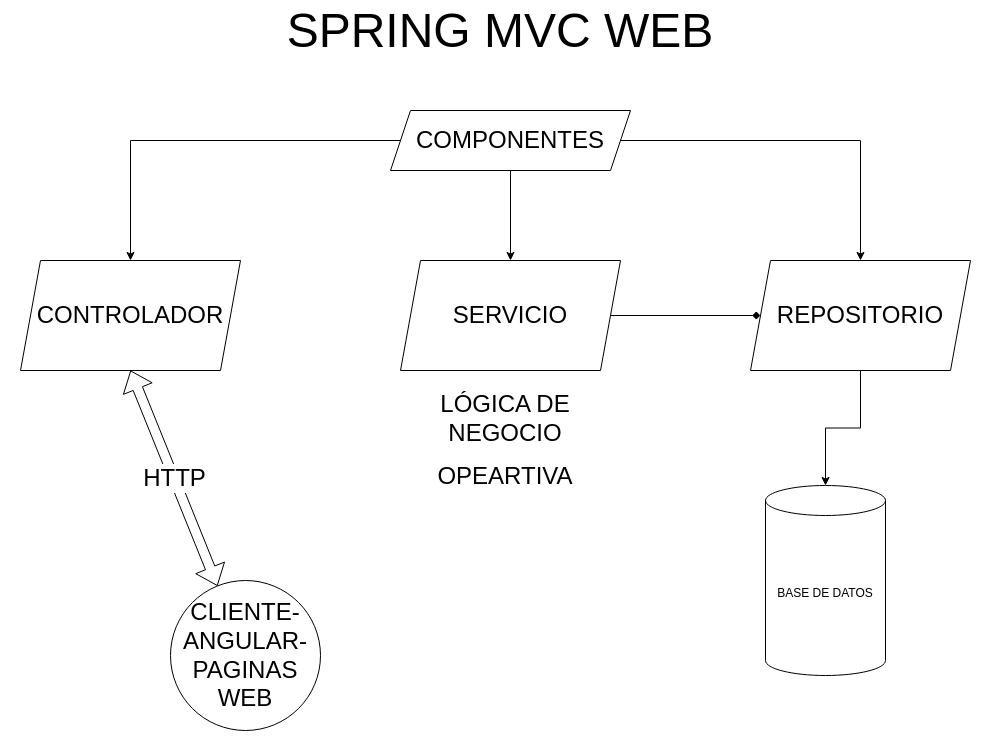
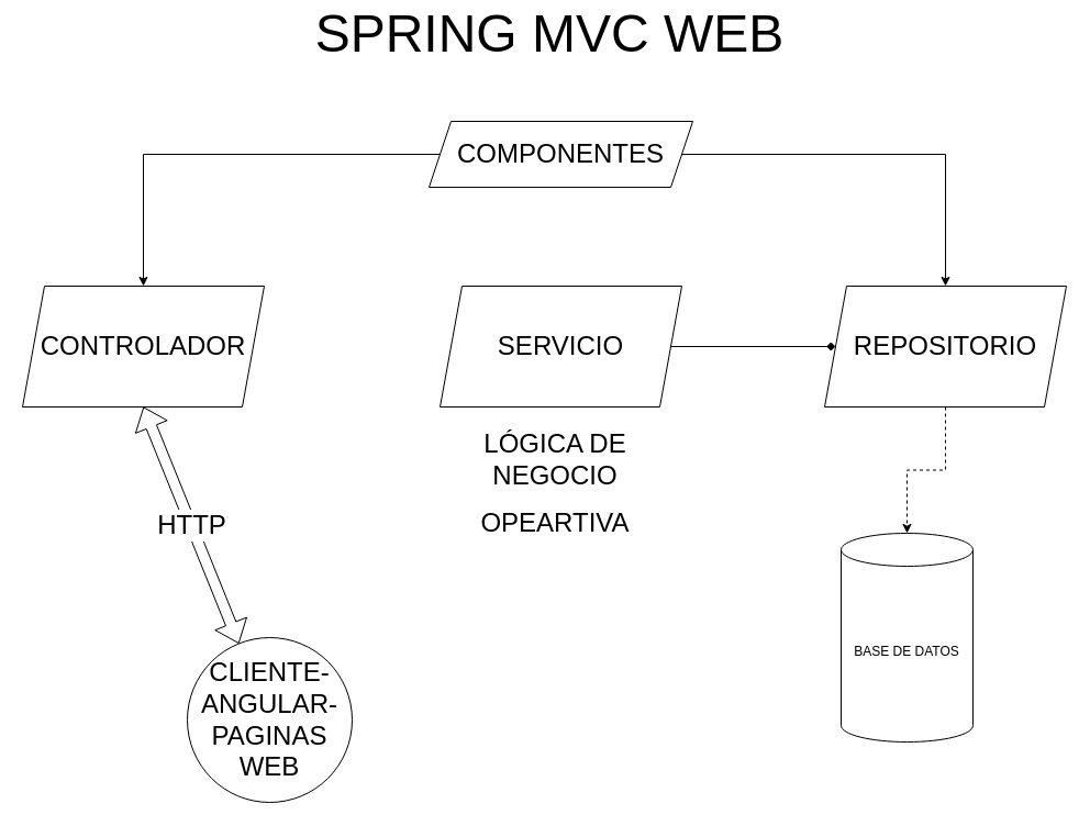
  <mxCell id="0" />
  <mxCell id="1" parent="0" />
  <mxCell id="2" value="&lt;font style=&quot;font-size: 48px&quot;&gt;SPRING MVC WEB&lt;/font&gt;" style="text;html=1;strokeColor=none;fillColor=none;align=center;verticalAlign=middle;whiteSpace=wrap;rounded=0;" parent="1" vertex="1"><mxGeometry x="260" y="20" width="480" height="20" as="geometry" /></mxCell>
  <mxCell id="3" value="&lt;font style=&quot;font-size: 24px&quot;&gt;CONTROLADOR&lt;/font&gt;" style="shape=parallelogram;perimeter=parallelogramPerimeter;whiteSpace=wrap;html=1;fixedSize=1;" parent="1" vertex="1"><mxGeometry x="20" y="260" width="220" height="110" as="geometry" /></mxCell>
  <mxCell id="4" style="edgeStyle=orthogonalEdgeStyle;rounded=0;orthogonalLoop=1;jettySize=auto;html=1;entryX=0;entryY=0.5;entryDx=0;entryDy=0;endArrow=diamond;" parent="1" source="5" target="7" edge="1"><mxGeometry relative="1" as="geometry" /></mxCell>
  <mxCell id="5" value="&lt;font style=&quot;font-size: 24px&quot;&gt;SERVICIO&lt;/font&gt;" style="shape=parallelogram;perimeter=parallelogramPerimeter;whiteSpace=wrap;html=1;fixedSize=1;" parent="1" vertex="1"><mxGeometry x="400" y="260" width="220" height="110" as="geometry" /></mxCell>
- <mxCell id="6" style="edgeStyle=orthogonalEdgeStyle;rounded=0;orthogonalLoop=1;jettySize=auto;html=1;" parent="1" source="7" target="14" edge="1"><mxGeometry relative="1" as="geometry" /></mxCell>
+ <mxCell id="6" style="edgeStyle=orthogonalEdgeStyle;rounded=0;orthogonalLoop=1;jettySize=auto;html=1;dashed=1;" parent="1" source="7" target="14" edge="1"><mxGeometry relative="1" as="geometry" /></mxCell>
  <mxCell id="7" value="&lt;font style=&quot;font-size: 24px&quot;&gt;REPOSITORIO&lt;/font&gt;" style="shape=parallelogram;perimeter=parallelogramPerimeter;whiteSpace=wrap;html=1;fixedSize=1;" parent="1" vertex="1"><mxGeometry x="750" y="260" width="220" height="110" as="geometry" /></mxCell>
  <mxCell id="8" style="edgeStyle=orthogonalEdgeStyle;rounded=0;orthogonalLoop=1;jettySize=auto;html=1;" parent="1" source="11" target="3" edge="1"><mxGeometry relative="1" as="geometry" /></mxCell>
  <mxCell id="9" style="edgeStyle=orthogonalEdgeStyle;rounded=0;orthogonalLoop=1;jettySize=auto;html=1;entryX=0.5;entryY=0;entryDx=0;entryDy=0;" parent="1" source="11" target="7" edge="1"><mxGeometry relative="1" as="geometry" /></mxCell>
- <mxCell id="10" style="edgeStyle=orthogonalEdgeStyle;rounded=0;orthogonalLoop=1;jettySize=auto;html=1;" parent="1" source="11" target="5" edge="1"><mxGeometry relative="1" as="geometry" /></mxCell>
  <mxCell id="11" value="&lt;font style=&quot;font-size: 24px&quot;&gt;COMPONENTES&lt;/font&gt;" style="shape=parallelogram;perimeter=parallelogramPerimeter;whiteSpace=wrap;html=1;fixedSize=1;" parent="1" vertex="1"><mxGeometry x="390" y="110" width="240" height="60" as="geometry" /></mxCell>
  <mxCell id="12" value="&lt;font style=&quot;font-size: 24px&quot;&gt;CLIENTE-ANGULAR-PAGINAS WEB&lt;/font&gt;" style="ellipse;whiteSpace=wrap;html=1;aspect=fixed;" parent="1" vertex="1"><mxGeometry x="170" y="580" width="150" height="150" as="geometry" /></mxCell>
  <mxCell id="13" value="&lt;font style=&quot;font-size: 24px&quot;&gt;HTTP&lt;/font&gt;" style="shape=flexArrow;endArrow=classic;startArrow=classic;html=1;entryX=0.5;entryY=1;entryDx=0;entryDy=0;" parent="1" source="12" target="3" edge="1"><mxGeometry width="100" height="100" relative="1" as="geometry"><mxPoint x="90" y="560" as="sourcePoint" /><mxPoint x="190" y="460" as="targetPoint" /></mxGeometry></mxCell>
  <mxCell id="14" value="BASE DE DATOS" style="shape=cylinder3;whiteSpace=wrap;html=1;boundedLbl=1;backgroundOutline=1;size=15;" parent="1" vertex="1"><mxGeometry x="765" y="485" width="120" height="190" as="geometry" /></mxCell>
  <mxCell id="15" value="&lt;font style=&quot;font-size: 24px&quot;&gt;LÓGICA DE NEGOCIO&lt;br&gt;&lt;/font&gt;&lt;br&gt;&lt;font style=&quot;font-size: 24px&quot;&gt;OPEARTIVA&lt;/font&gt;" style="text;html=1;strokeColor=none;fillColor=none;align=center;verticalAlign=middle;whiteSpace=wrap;rounded=0;" parent="1" vertex="1"><mxGeometry x="485" y="430" width="40" height="20" as="geometry" /></mxCell>
